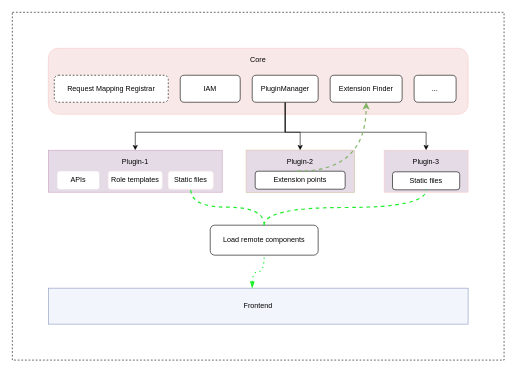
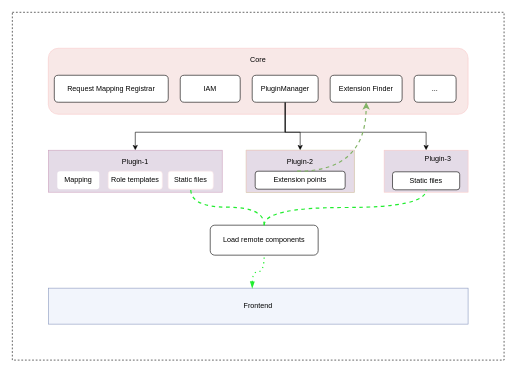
  <mxCell id="0" />
  <mxCell id="1" parent="0" />
  <mxCell id="2" value="" style="rounded=0;whiteSpace=wrap;html=1;dashed=1;labelBackgroundColor=none;labelBorderColor=none;" vertex="1" parent="1"><mxGeometry x="20" y="20" width="820" height="580" as="geometry" /></mxCell>
  <mxCell id="3" value="" style="rounded=1;whiteSpace=wrap;html=1;labelBackgroundColor=none;labelBorderColor=none;fillColor=#F8E8E7;strokeColor=#F8CAC9;" vertex="1" parent="1"><mxGeometry x="80" y="80" width="700" height="110" as="geometry" /></mxCell>
- <mxCell id="4" value="Request Mapping Registrar" style="rounded=1;whiteSpace=wrap;html=1;dashed=1;" parent="1" vertex="1"><mxGeometry x="90" y="125" width="190" height="45" as="geometry" /></mxCell>
+ <mxCell id="4" value="Request Mapping Registrar" style="rounded=1;whiteSpace=wrap;html=1;" parent="1" vertex="1"><mxGeometry x="90" y="125" width="190" height="45" as="geometry" /></mxCell>
  <mxCell id="5" value="" style="edgeStyle=orthogonalEdgeStyle;rounded=0;orthogonalLoop=1;jettySize=auto;html=1;fontColor=#000000;entryX=0.5;entryY=0;entryDx=0;entryDy=0;" edge="1" parent="1" source="8" target="14"><mxGeometry relative="1" as="geometry"><Array as="points"><mxPoint x="475" y="220" /><mxPoint x="225" y="220" /></Array></mxGeometry></mxCell>
  <mxCell id="6" style="edgeStyle=orthogonalEdgeStyle;rounded=0;orthogonalLoop=1;jettySize=auto;html=1;fontColor=#000000;" edge="1" parent="1" source="8" target="20"><mxGeometry relative="1" as="geometry"><Array as="points"><mxPoint x="475" y="220" /><mxPoint x="500" y="220" /></Array></mxGeometry></mxCell>
  <mxCell id="7" style="edgeStyle=orthogonalEdgeStyle;rounded=0;orthogonalLoop=1;jettySize=auto;html=1;entryX=0.5;entryY=0;entryDx=0;entryDy=0;fontColor=#000000;" edge="1" parent="1" source="8" target="25"><mxGeometry relative="1" as="geometry"><Array as="points"><mxPoint x="475" y="220" /><mxPoint x="710" y="220" /></Array></mxGeometry></mxCell>
  <mxCell id="8" value="&lt;span style=&quot;&quot;&gt;PluginManager&lt;/span&gt;" style="rounded=1;whiteSpace=wrap;html=1;" vertex="1" parent="1"><mxGeometry x="420" y="125" width="110" height="45" as="geometry" /></mxCell>
  <mxCell id="9" value="IAM" style="rounded=1;whiteSpace=wrap;html=1;" vertex="1" parent="1"><mxGeometry x="300" y="125" width="100" height="45" as="geometry" /></mxCell>
  <mxCell id="10" style="edgeStyle=orthogonalEdgeStyle;rounded=0;orthogonalLoop=1;jettySize=auto;html=1;exitX=0.5;exitY=1;exitDx=0;exitDy=0;" edge="1" parent="1" source="9" target="9"><mxGeometry relative="1" as="geometry" /></mxCell>
  <mxCell id="11" value="Extension Finder" style="rounded=1;whiteSpace=wrap;html=1;" vertex="1" parent="1"><mxGeometry x="550" y="125" width="120" height="45" as="geometry" /></mxCell>
  <mxCell id="12" value="Core" style="text;html=1;strokeColor=none;fillColor=none;align=center;verticalAlign=middle;whiteSpace=wrap;rounded=0;" vertex="1" parent="1"><mxGeometry x="400" y="85" width="60" height="30" as="geometry" /></mxCell>
  <mxCell id="13" value="" style="group" vertex="1" connectable="0" parent="1"><mxGeometry x="80" y="250" width="290" height="70" as="geometry" /></mxCell>
  <mxCell id="14" value="" style="rounded=0;whiteSpace=wrap;html=1;labelBackgroundColor=none;labelBorderColor=none;strokeColor=#CDA2BE;fillColor=#E4DBE7;" vertex="1" parent="13"><mxGeometry width="290" height="70" as="geometry" /></mxCell>
- <mxCell id="15" value="APIs" style="rounded=1;whiteSpace=wrap;html=1;labelBackgroundColor=none;labelBorderColor=none;fontColor=#000000;strokeColor=none;fillColor=#FFFFFF;" vertex="1" parent="13"><mxGeometry x="15" y="35" width="70" height="30" as="geometry" /></mxCell>
+ <mxCell id="15" value="Mapping" style="rounded=1;whiteSpace=wrap;html=1;labelBackgroundColor=none;labelBorderColor=none;fontColor=#000000;strokeColor=none;fillColor=#FFFFFF;" vertex="1" parent="13"><mxGeometry x="15" y="35" width="70" height="30" as="geometry" /></mxCell>
  <mxCell id="16" value="Role templates" style="rounded=1;whiteSpace=wrap;html=1;labelBackgroundColor=none;labelBorderColor=none;fontColor=#000000;strokeColor=#FFEBEB;fillColor=#FFFFFF;" vertex="1" parent="13"><mxGeometry x="100" y="35" width="90" height="30" as="geometry" /></mxCell>
  <mxCell id="17" value="Static files" style="rounded=1;whiteSpace=wrap;html=1;labelBackgroundColor=none;labelBorderColor=none;fontColor=#000000;strokeColor=#FFEBEB;fillColor=#FFFFFF;" vertex="1" parent="13"><mxGeometry x="200" y="35" width="75" height="30" as="geometry" /></mxCell>
  <mxCell id="18" value="Plugin-1" style="text;html=1;strokeColor=none;fillColor=none;align=center;verticalAlign=middle;whiteSpace=wrap;rounded=0;labelBackgroundColor=none;labelBorderColor=none;fontColor=#000000;" vertex="1" parent="13"><mxGeometry x="115" y="7" width="60" height="25" as="geometry" /></mxCell>
  <mxCell id="19" value="" style="group;fillColor=#d5e8d4;strokeColor=#82b366;" vertex="1" connectable="0" parent="1"><mxGeometry x="410" y="250" width="180" height="70" as="geometry" /></mxCell>
  <mxCell id="20" value="" style="rounded=0;whiteSpace=wrap;html=1;labelBackgroundColor=none;labelBorderColor=none;fontColor=#000000;strokeColor=#F8CAC9;fillColor=#E4DBE7;container=0;" vertex="1" parent="19"><mxGeometry width="180" height="70" as="geometry" /></mxCell>
  <mxCell id="21" value="Extension points" style="rounded=1;whiteSpace=wrap;html=1;labelBackgroundColor=none;labelBorderColor=none;container=0;" vertex="1" parent="19"><mxGeometry x="15" y="35" width="150" height="30" as="geometry" /></mxCell>
  <mxCell id="22" value="Plugin-2" style="text;html=1;strokeColor=none;fillColor=none;align=center;verticalAlign=middle;whiteSpace=wrap;rounded=0;labelBackgroundColor=none;labelBorderColor=none;fontColor=#000000;container=0;" vertex="1" parent="19"><mxGeometry x="45" y="10" width="90" height="20" as="geometry" /></mxCell>
  <mxCell id="23" value="" style="endArrow=classic;html=1;rounded=0;fontColor=#000000;entryX=0.5;entryY=1;entryDx=0;entryDy=0;fillColor=#d5e8d4;strokeColor=#82b366;dashed=1;strokeWidth=2;edgeStyle=orthogonalEdgeStyle;curved=1;" edge="1" parent="19" target="11"><mxGeometry width="50" height="50" relative="1" as="geometry"><mxPoint x="85" y="35" as="sourcePoint" /><mxPoint x="135" y="-15" as="targetPoint" /></mxGeometry></mxCell>
  <mxCell id="24" value="" style="group" vertex="1" connectable="0" parent="1"><mxGeometry x="640" y="250" width="140" height="70" as="geometry" /></mxCell>
  <mxCell id="25" value="" style="rounded=0;whiteSpace=wrap;html=1;labelBackgroundColor=none;labelBorderColor=none;fontColor=#000000;strokeColor=#F8CAC9;fillColor=#E4DBE7;" vertex="1" parent="24"><mxGeometry width="140" height="70" as="geometry" /></mxCell>
  <mxCell id="26" value="Static files" style="rounded=1;whiteSpace=wrap;html=1;labelBackgroundColor=none;labelBorderColor=none;" vertex="1" parent="24"><mxGeometry x="14" y="36" width="112" height="30" as="geometry" /></mxCell>
- <mxCell id="27" value="Plugin-3" style="text;html=1;strokeColor=none;fillColor=none;align=center;verticalAlign=middle;whiteSpace=wrap;rounded=0;labelBackgroundColor=none;labelBorderColor=none;fontColor=#000000;" vertex="1" parent="24"><mxGeometry x="28" y="8" width="84" height="22" as="geometry" /></mxCell>
+ <mxCell id="27" value="Plugin-3" style="text;html=1;strokeColor=none;fillColor=none;align=center;verticalAlign=middle;whiteSpace=wrap;rounded=0;labelBackgroundColor=none;labelBorderColor=none;fontColor=#000000;" vertex="1" parent="24"><mxGeometry x="48" y="3" width="84" height="22" as="geometry" /></mxCell>
  <mxCell id="28" value="..." style="rounded=1;whiteSpace=wrap;html=1;" vertex="1" parent="1"><mxGeometry x="690" y="125" width="70" height="45" as="geometry" /></mxCell>
  <mxCell id="29" value="Frontend" style="rounded=0;whiteSpace=wrap;html=1;labelBackgroundColor=none;labelBorderColor=none;strokeColor=#8B99BF;fillColor=#F2F5FC;" vertex="1" parent="1"><mxGeometry x="80" y="480" width="700" height="60" as="geometry" /></mxCell>
  <mxCell id="30" value="Load remote components" style="rounded=1;whiteSpace=wrap;html=1;labelBackgroundColor=none;labelBorderColor=none;dashed=0;" vertex="1" parent="1"><mxGeometry x="350" y="375" width="180" height="50" as="geometry" /></mxCell>
  <mxCell id="31" value="" style="endArrow=none;dashed=1;html=1;strokeWidth=2;rounded=0;fontColor=#000000;entryX=0.5;entryY=1;entryDx=0;entryDy=0;exitX=0.5;exitY=0;exitDx=0;exitDy=0;edgeStyle=orthogonalEdgeStyle;curved=1;fillColor=#60a917;strokeColor=#21ED2F;" edge="1" parent="1" source="30" target="17"><mxGeometry width="50" height="50" relative="1" as="geometry"><mxPoint x="280" y="380" as="sourcePoint" /><mxPoint x="330" y="330" as="targetPoint" /></mxGeometry></mxCell>
  <mxCell id="32" value="" style="endArrow=none;dashed=1;html=1;dashPattern=1 3;strokeWidth=2;rounded=0;fontColor=#000000;curved=1;entryX=0.5;entryY=1;entryDx=0;entryDy=0;edgeStyle=orthogonalEdgeStyle;startArrow=blockThin;startFill=1;fillColor=#60a917;strokeColor=#21ED2F;" edge="1" parent="1" target="30"><mxGeometry width="50" height="50" relative="1" as="geometry"><mxPoint x="420" y="480" as="sourcePoint" /><mxPoint x="420" y="430" as="targetPoint" /></mxGeometry></mxCell>
  <mxCell id="33" value="" style="endArrow=none;dashed=1;html=1;strokeWidth=2;rounded=0;fontColor=#000000;curved=1;entryX=0.5;entryY=1;entryDx=0;entryDy=0;exitX=0.5;exitY=0;exitDx=0;exitDy=0;edgeStyle=orthogonalEdgeStyle;strokeColor=#21ED2F;" edge="1" parent="1" source="30" target="26"><mxGeometry width="50" height="50" relative="1" as="geometry"><mxPoint x="440" y="370" as="sourcePoint" /><mxPoint x="720" y="350" as="targetPoint" /></mxGeometry></mxCell>
